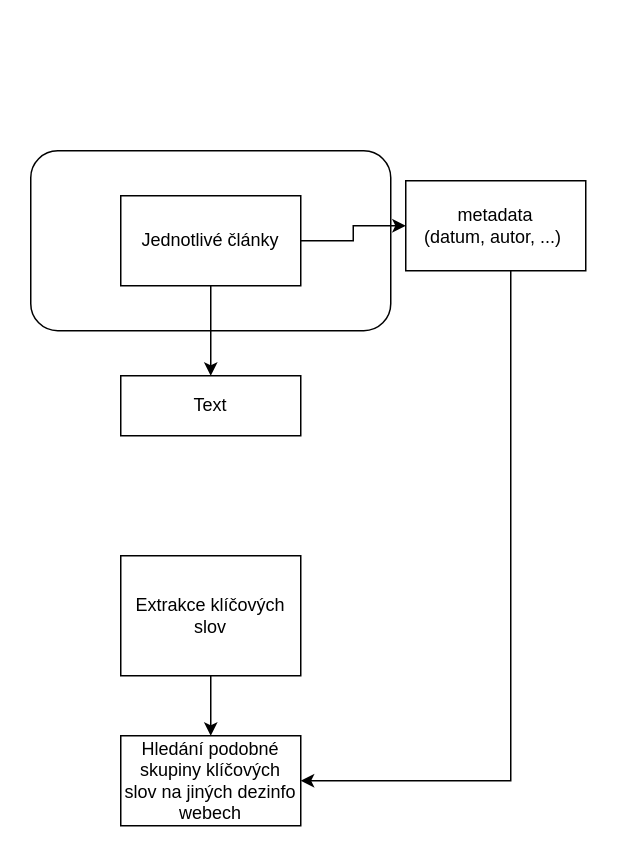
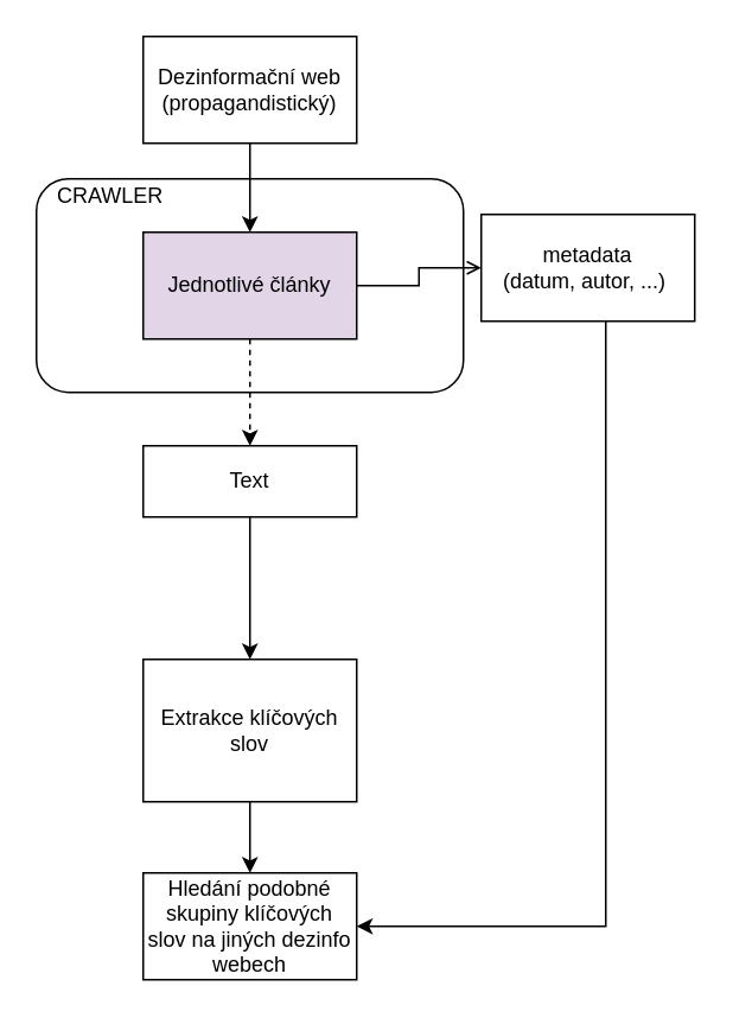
  <mxCell id="0" />
  <mxCell id="1" parent="0" />
- <mxCell id="4" value="" style="edgeStyle=orthogonalEdgeStyle;rounded=0;orthogonalLoop=1;jettySize=auto;html=1;" parent="1" source="6" target="13" edge="1"><mxGeometry relative="1" as="geometry" /></mxCell>
- <mxCell id="5" value="" style="edgeStyle=orthogonalEdgeStyle;rounded=0;orthogonalLoop=1;jettySize=auto;html=1;" parent="1" source="6" target="8" edge="1"><mxGeometry relative="1" as="geometry" /></mxCell>
- <mxCell id="6" value="Jednotlivé články" style="rounded=0;whiteSpace=wrap;html=1;" parent="1" vertex="1"><mxGeometry x="80" y="130" width="120" height="60" as="geometry" /></mxCell>
+ <mxCell id="2" style="edgeStyle=orthogonalEdgeStyle;rounded=0;orthogonalLoop=1;jettySize=auto;html=1;" parent="1" source="3" target="6" edge="1"><mxGeometry relative="1" as="geometry" /></mxCell>
+ <mxCell id="3" value="Dezinformační web&lt;br&gt;(propagandistický)" style="rounded=0;whiteSpace=wrap;html=1;" parent="1" vertex="1"><mxGeometry x="80" y="20" width="120" height="60" as="geometry" /></mxCell>
+ <mxCell id="4" value="" style="edgeStyle=orthogonalEdgeStyle;rounded=0;orthogonalLoop=1;jettySize=auto;html=1;endArrow=open;" parent="1" source="6" target="13" edge="1"><mxGeometry relative="1" as="geometry" /></mxCell>
+ <mxCell id="5" value="" style="edgeStyle=orthogonalEdgeStyle;rounded=0;orthogonalLoop=1;jettySize=auto;html=1;dashed=1;" parent="1" source="6" target="8" edge="1"><mxGeometry relative="1" as="geometry" /></mxCell>
+ <mxCell id="6" value="Jednotlivé články" style="rounded=0;whiteSpace=wrap;html=1;fillColor=#e1d5e7;" parent="1" vertex="1"><mxGeometry x="80" y="130" width="120" height="60" as="geometry" /></mxCell>
+ <mxCell id="7" value="" style="edgeStyle=orthogonalEdgeStyle;rounded=0;orthogonalLoop=1;jettySize=auto;html=1;" parent="1" source="8" target="10" edge="1"><mxGeometry relative="1" as="geometry" /></mxCell>
  <mxCell id="8" value="Text" style="rounded=0;whiteSpace=wrap;html=1;" parent="1" vertex="1"><mxGeometry x="80" y="250" width="120" height="40" as="geometry" /></mxCell>
  <mxCell id="9" value="" style="edgeStyle=orthogonalEdgeStyle;rounded=0;orthogonalLoop=1;jettySize=auto;html=1;" parent="1" source="10" target="11" edge="1"><mxGeometry relative="1" as="geometry" /></mxCell>
  <mxCell id="10" value="Extrakce klíčových slov" style="rounded=0;whiteSpace=wrap;html=1;" parent="1" vertex="1"><mxGeometry x="80" y="370" width="120" height="80" as="geometry" /></mxCell>
  <mxCell id="11" value="Hledání podobné skupiny klíčových slov na jiných dezinfo webech" style="rounded=0;whiteSpace=wrap;html=1;" parent="1" vertex="1"><mxGeometry x="80" y="490" width="120" height="60" as="geometry" /></mxCell>
  <mxCell id="12" style="edgeStyle=orthogonalEdgeStyle;rounded=0;orthogonalLoop=1;jettySize=auto;html=1;entryX=1;entryY=0.5;entryDx=0;entryDy=0;" parent="1" source="13" target="11" edge="1"><mxGeometry relative="1" as="geometry"><Array as="points"><mxPoint x="340" y="520" /></Array></mxGeometry></mxCell>
  <mxCell id="13" value="metadata&lt;br&gt;(datum, autor, ...)&amp;nbsp;" style="rounded=0;whiteSpace=wrap;html=1;" parent="1" vertex="1"><mxGeometry x="270" y="120" width="120" height="60" as="geometry" /></mxCell>
  <mxCell id="14" value="" style="rounded=1;whiteSpace=wrap;html=1;gradientColor=#ffffff;fillColor=none;" parent="1" vertex="1"><mxGeometry x="20" y="100" width="240" height="120" as="geometry" /></mxCell>
+ <mxCell id="15" value="CRAWLER" style="text;html=1;resizable=0;points=[];autosize=1;align=left;verticalAlign=top;spacingTop=-4;" parent="1" vertex="1"><mxGeometry x="30" y="100" width="80" height="20" as="geometry" /></mxCell>
